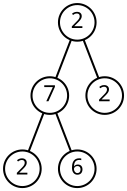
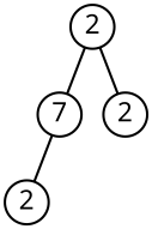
  graph {
    node [fixedsize=true fontname=sans fontsize=22 penwidth=2 shape=circle]
    edge [penwidth=2.0]
    n1 [label=2 width=0.5]
    n2 [label=7 width=0.5]
    n3 [label=2 width=0.5]
    n4 [label=2 width=0.5]
-   n5 [label=6 width=0.5]
    n1 -- n2
    n1 -- n3
    n2 -- n4
-   n2 -- n5
  }
